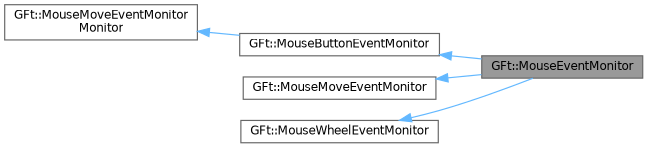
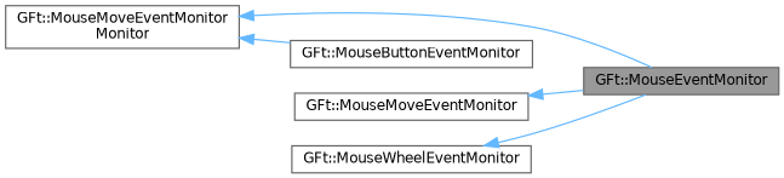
  digraph {
    rankdir=LR
    node [color=gray40 fillcolor=white fontname=Helvetica fontsize=10 shape=box style=filled]
    edge [color=steelblue1 dir=back fontname=Helvetica fontsize=10 labelfontname=Helvetica labelfontsize=10 style=solid]
    n1 [fillcolor=grey60 fontcolor=black height=0.2 label="GFt::MouseEventMonitor" width=0.4]
    n2 [height=0.2 label="GFt::MouseButtonEventMonitor" width=0.4]
    n3 [height=0.2 label="GFt::MouseMoveEventMonitor\lMonitor" width=0.4]
    n4 [height=0.2 label="GFt::MouseMoveEventMonitor" width=0.4]
    n5 [height=0.2 label="GFt::MouseWheelEventMonitor" width=0.4]
-   n2 -> n1
+   n3 -> n1
    n3 -> n2
    n4 -> n1
    n5 -> n1
  }
